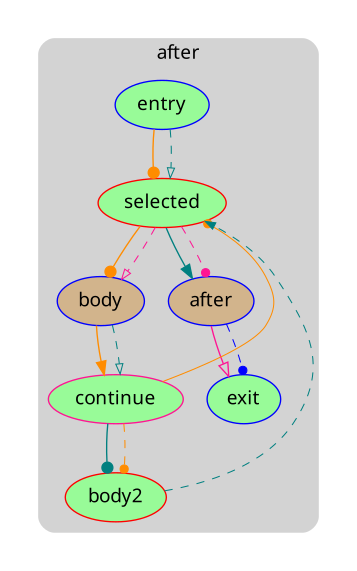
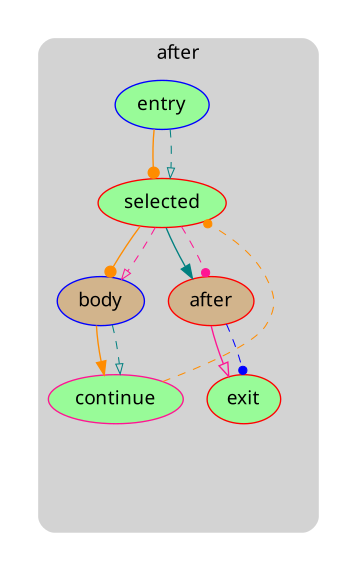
  digraph {
    compound=true
    fontname="Noto Sans"
    node [color=blue fillcolor=palegreen fontname="Noto Sans" shape=oval style=filled]
    edge [arrowhead=dot color=darkorange fontname="Noto Sans" arrowsize=0.75 constraint=false penwidth=0.75 style=dashed]
    n1 [label=entry rank=source]
    n2 [color=red label=selected]
    n3 [fillcolor=tan label=body]
-   n4 [fillcolor=tan label=after]
+   n4 [color=red fillcolor=tan label=after]
    n5 [color=deeppink label=continue]
-   n6 [color=red label=body2]
-   n7 [label=exit rank=sink shape=""]
+   n7 [color=red label=exit rank=sink shape=""]
    subgraph cluster_1 {
      peripheries=0
      subgraph cluster_2 {
        peripheries=0
        subgraph cluster_3 {
          bgcolor=lightgray
          color=darkgray
          label=after
          peripheries=0
          style=rounded
          n1
          n2
          n3
          n4
          n5
-         n6
          n7
        }
      }
    }
    n1 -> n2 [arrowsize="" constraint="" penwidth="" style=""]
    n1 -> n2 [arrowhead=onormal color=teal]
    n2 -> n3 [arrowsize="" constraint="" penwidth="" style=""]
    n2 -> n3 [arrowhead=onormal color=deeppink]
    n2 -> n4 [arrowhead=normal color=teal arrowsize="" constraint="" penwidth="" style=""]
    n2 -> n4 [color=deeppink]
    n3 -> n5 [arrowhead=normal arrowsize="" constraint="" penwidth="" style=""]
    n3 -> n5 [arrowhead=onormal color=teal]
    n4 -> n7 [arrowhead=onormal color=deeppink arrowsize="" constraint="" penwidth="" style=""]
    n4 -> n7 [color=blue]
-   n5 -> n2 [style=solid]
-   n5 -> n6 [color=teal arrowsize="" constraint="" penwidth="" style=""]
-   n5 -> n6
-   n6 -> n2 [arrowhead=normal color=teal]
+   n5 -> n2
  }
